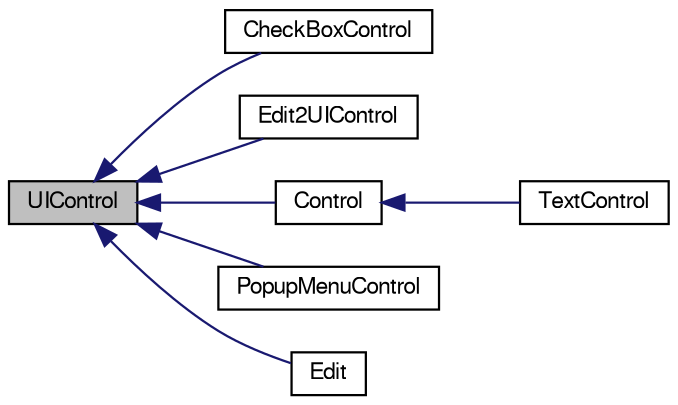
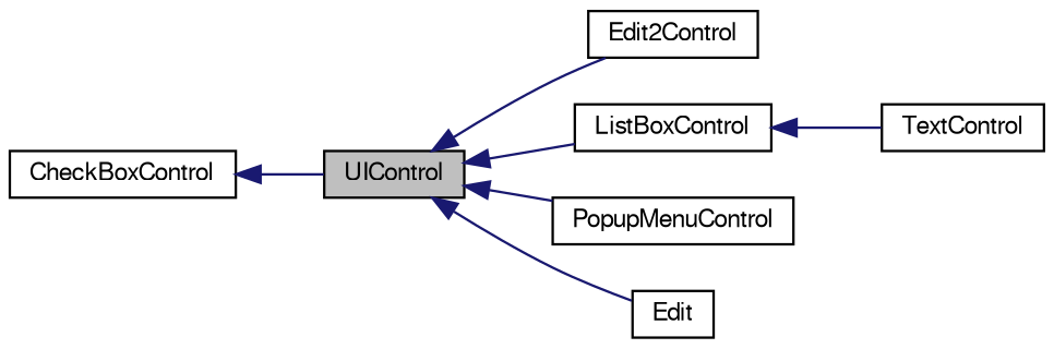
  digraph {
    rankdir=LR
    node [color=black fillcolor=white fontname=FreeSans fontsize=10 shape=record style=filled]
    edge [color=midnightblue dir=back fontname=FreeSans fontsize=10 labelfontname=FreeSans labelfontsize=10 style=solid]
    n1 [fillcolor=grey75 fontcolor=black height=0.2 label=UIControl width=0.4]
    n2 [height=0.2 label=CheckBoxControl width=0.4]
-   n3 [height=0.2 label=Edit2UIControl width=0.4]
-   n4 [height=0.2 label=Control width=0.4]
+   n3 [height=0.2 label=Edit2Control width=0.4]
+   n4 [height=0.2 label=ListBoxControl width=0.4]
    n5 [height=0.2 label=PopupMenuControl width=0.4]
    n6 [height=0.2 label=Edit width=0.4]
    n7 [height=0.2 label=TextControl width=0.4]
-   n1 -> n2
+   n2 -> n1
    n1 -> n3
    n1 -> n4
    n1 -> n5
    n1 -> n6
    n4 -> n7
  }
